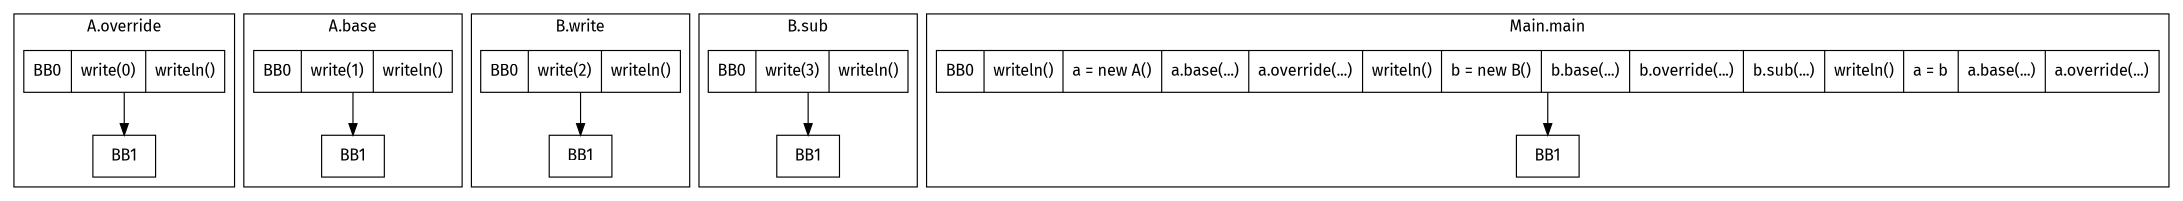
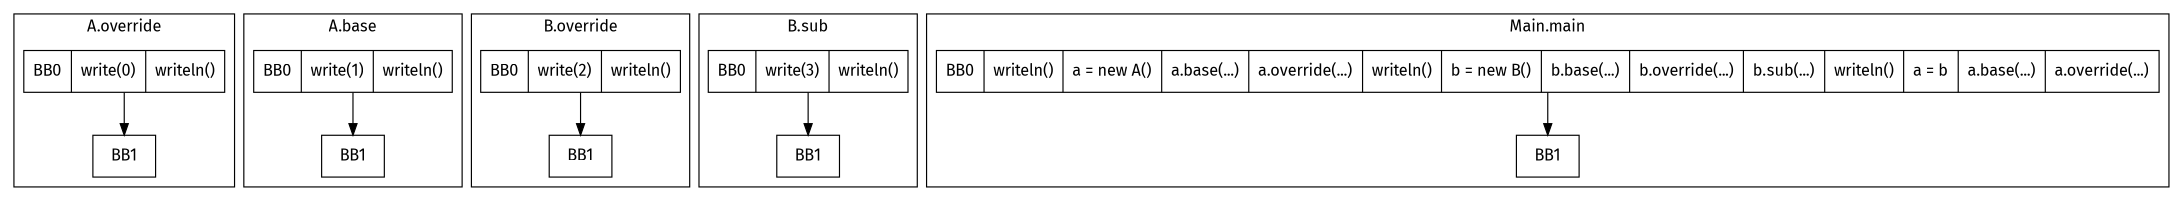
  digraph {
    rankdir=TB
    fontname="Fira Sans"
    node [shape=record fontname="Fira Sans"]
    edge [fontname="Fira Sans"]
    n1 [label="BB0|write(0)|writeln()"]
    n2 [label=BB1]
    n3 [label="BB0|write(1)|writeln()"]
    n4 [label=BB1]
    n5 [label="BB0|write(2)|writeln()"]
    n6 [label=BB1]
    n7 [label="BB0|write(3)|writeln()"]
    n8 [label=BB1]
    n9 [label="BB0|writeln()|a = new A()|a.base(...)|a.override(...)|writeln()|b = new B()|b.base(...)|b.override(...)|b.sub(...)|writeln()|a = b|a.base(...)|a.override(...)"]
    n10 [label=BB1]
    subgraph cluster_1 {
      label="A.override"
      n1
      n2
    }
    subgraph cluster_2 {
      label="A.base"
      n3
      n4
    }
    subgraph cluster_3 {
-     label="B.write"
+     label="B.override"
      n5
      n6
    }
    subgraph cluster_4 {
      label="B.sub"
      n7
      n8
    }
    subgraph cluster_5 {
      label="Main.main"
      n9
      n10
    }
    n1 -> n2
    n3 -> n4
    n5 -> n6
    n7 -> n8
    n9 -> n10
  }
